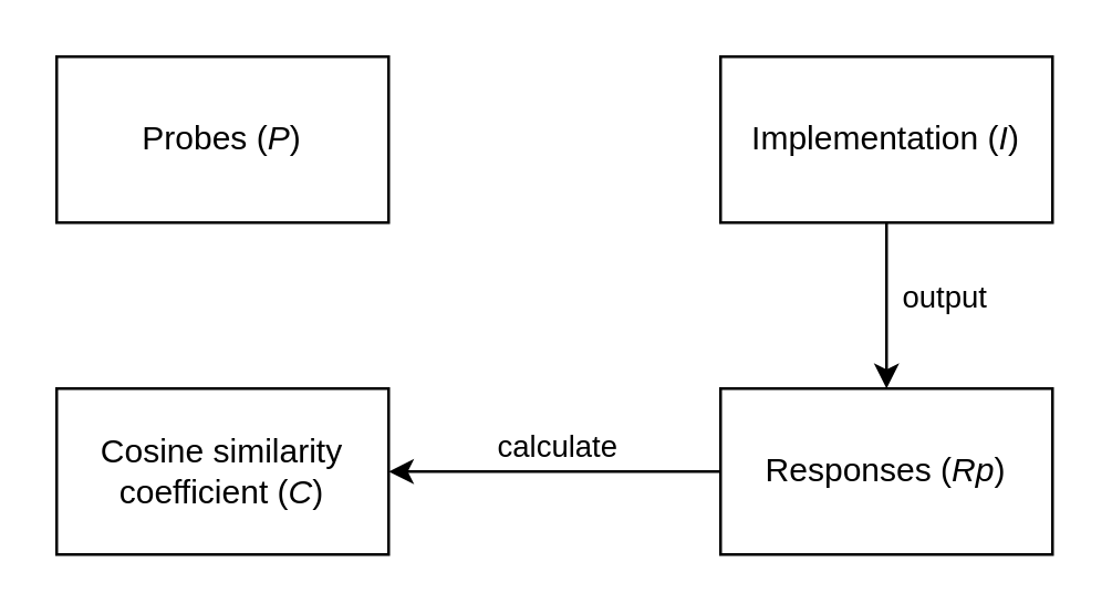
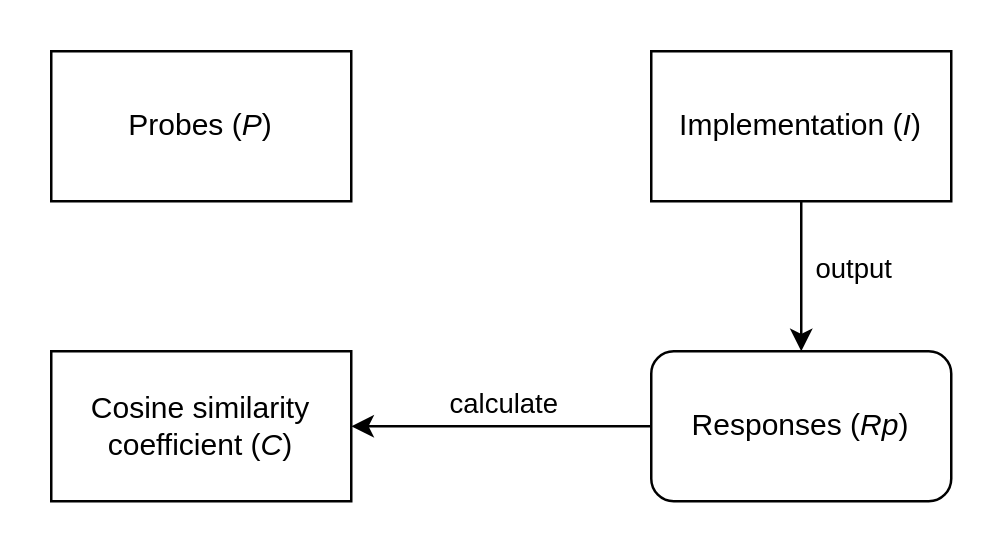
  <mxCell id="0" />
  <mxCell id="1" parent="0" />
  <mxCell id="2" value="Probes (&lt;i&gt;P&lt;/i&gt;)" style="rounded=0;whiteSpace=wrap;html=1;" vertex="1" parent="1"><mxGeometry x="20" y="20" width="120" height="60" as="geometry" /></mxCell>
  <mxCell id="3" style="edgeStyle=orthogonalEdgeStyle;rounded=0;orthogonalLoop=1;jettySize=auto;html=1;exitX=0.5;exitY=1;exitDx=0;exitDy=0;entryX=0.5;entryY=0;entryDx=0;entryDy=0;" edge="1" parent="1" source="5" target="8"><mxGeometry relative="1" as="geometry" /></mxCell>
  <mxCell id="4" value="output" style="edgeLabel;html=1;align=center;verticalAlign=middle;resizable=0;points=[];" vertex="1" connectable="0" parent="3"><mxGeometry x="-0.133" relative="1" as="geometry"><mxPoint x="20" as="offset" /></mxGeometry></mxCell>
  <mxCell id="5" value="Implementation (&lt;i&gt;I&lt;/i&gt;)" style="rounded=0;whiteSpace=wrap;html=1;" vertex="1" parent="1"><mxGeometry x="260" y="20" width="120" height="60" as="geometry" /></mxCell>
  <mxCell id="6" style="edgeStyle=orthogonalEdgeStyle;rounded=0;orthogonalLoop=1;jettySize=auto;html=1;exitX=0;exitY=0.5;exitDx=0;exitDy=0;entryX=1;entryY=0.5;entryDx=0;entryDy=0;" edge="1" parent="1" source="8" target="9"><mxGeometry relative="1" as="geometry" /></mxCell>
  <mxCell id="7" value="calculate" style="edgeLabel;html=1;align=center;verticalAlign=middle;resizable=0;points=[];" vertex="1" connectable="0" parent="6"><mxGeometry x="0.183" relative="1" as="geometry"><mxPoint x="11" y="-10" as="offset" /></mxGeometry></mxCell>
- <mxCell id="8" value="Responses (&lt;i&gt;Rp&lt;/i&gt;)" style="rounded=0;whiteSpace=wrap;html=1;" vertex="1" parent="1"><mxGeometry x="260" y="140" width="120" height="60" as="geometry" /></mxCell>
+ <mxCell id="8" value="Responses (&lt;i&gt;Rp&lt;/i&gt;)" style="whiteSpace=wrap;html=1;rounded=1;" vertex="1" parent="1"><mxGeometry x="260" y="140" width="120" height="60" as="geometry" /></mxCell>
  <mxCell id="9" value="Cosine similarity coefficient (&lt;i&gt;C&lt;/i&gt;)" style="rounded=0;whiteSpace=wrap;html=1;" vertex="1" parent="1"><mxGeometry x="20" y="140" width="120" height="60" as="geometry" /></mxCell>
